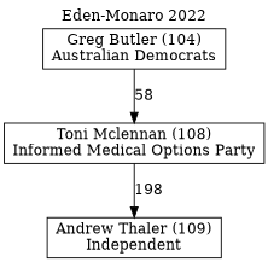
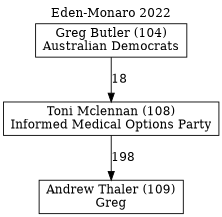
  digraph {
    label="Eden-Monaro 2022"
    labelloc=t
    mclimit=10
    node [shape=box]
-   n1 [label="Andrew Thaler (109)\nIndependent"]
+   n1 [label="Andrew Thaler (109)\nGreg"]
    n2 [label="Toni Mclennan (108)\nInformed Medical Options Party"]
    n3 [label="Greg Butler (104)\nAustralian Democrats"]
    n2 -> n1 [label=198]
-   n3 -> n2 [label=58]
+   n3 -> n2 [label=18]
  }
